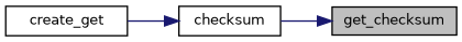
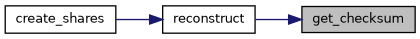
  digraph {
    rankdir=RL
    node [color=black fillcolor=white fontname=Helvetica fontsize=10 shape=record style=filled]
    edge [color=midnightblue dir=back fontname=Helvetica fontsize=10 labelfontname=Helvetica labelfontsize=10 style=solid]
    n1 [fillcolor=grey75 fontcolor=black height=0.2 label=get_checksum width=0.4]
-   n2 [height=0.2 label=checksum width=0.4]
-   n3 [height=0.2 label=create_get width=0.4]
+   n2 [height=0.2 label=reconstruct width=0.4]
+   n3 [height=0.2 label=create_shares width=0.4]
    n1 -> n2
    n2 -> n3
  }
